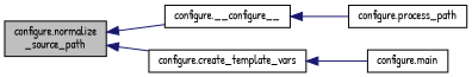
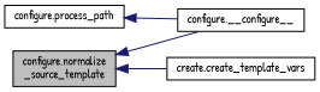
  digraph {
    fontname="Patrick Hand"
    rankdir=LR
    node [color=black fillcolor=white fontname="Patrick Hand" fontsize=10 shape=record style=filled]
    edge [color=midnightblue dir=back fontname="Patrick Hand" fontsize=10 labelfontname=Helvetica labelfontsize=10 style=solid]
-   n1 [fillcolor=grey75 fontcolor=black height=0.2 label="configure.normalize\l_source_path" width=0.4]
+   n1 [fillcolor=grey75 fontcolor=black height=0.2 label="configure.normalize\l_source_template" width=0.4]
    n2 [height=0.2 label="configure.__configure__" width=0.4]
-   n3 [height=0.2 label="configure.create_template_vars" width=0.4]
+   n3 [height=0.2 label="create.create_template_vars" width=0.4]
    n4 [height=0.2 label="configure.process_path" width=0.4]
-   n5 [height=0.2 label="configure.main" width=0.4]
    n1 -> n2
    n1 -> n3
-   n2 -> n4
-   n3 -> n5
+   n4 -> n2
  }
